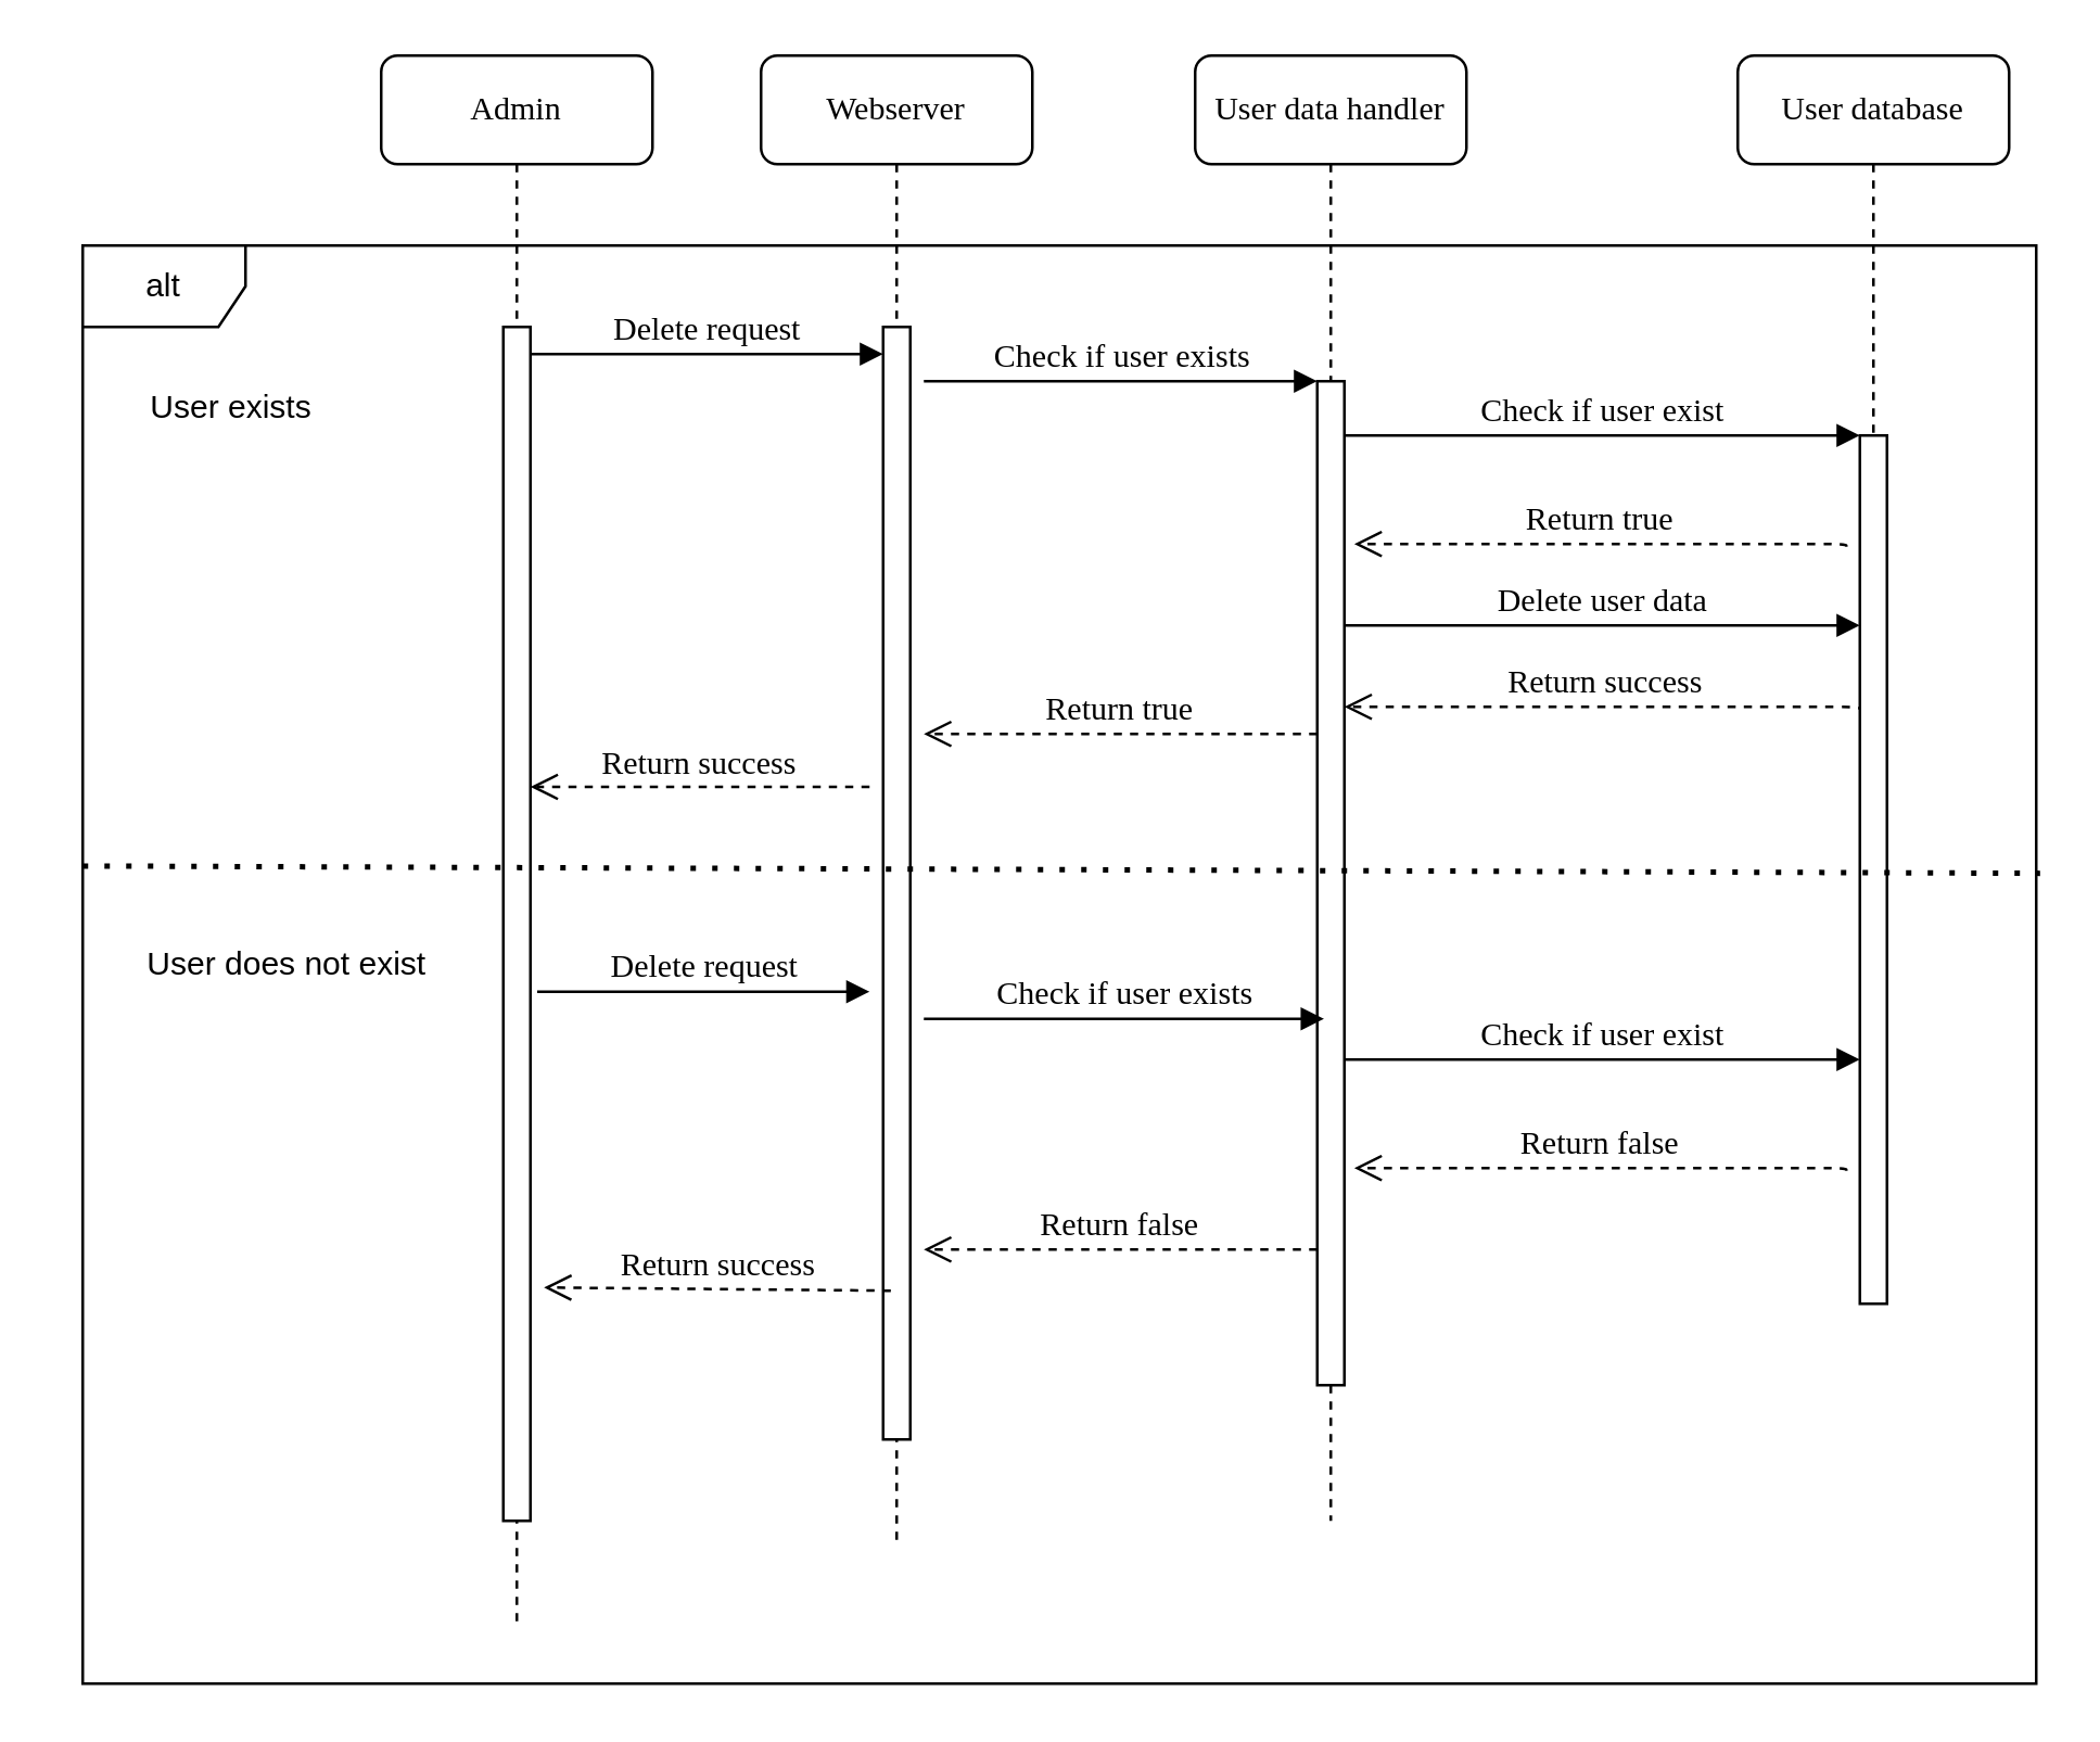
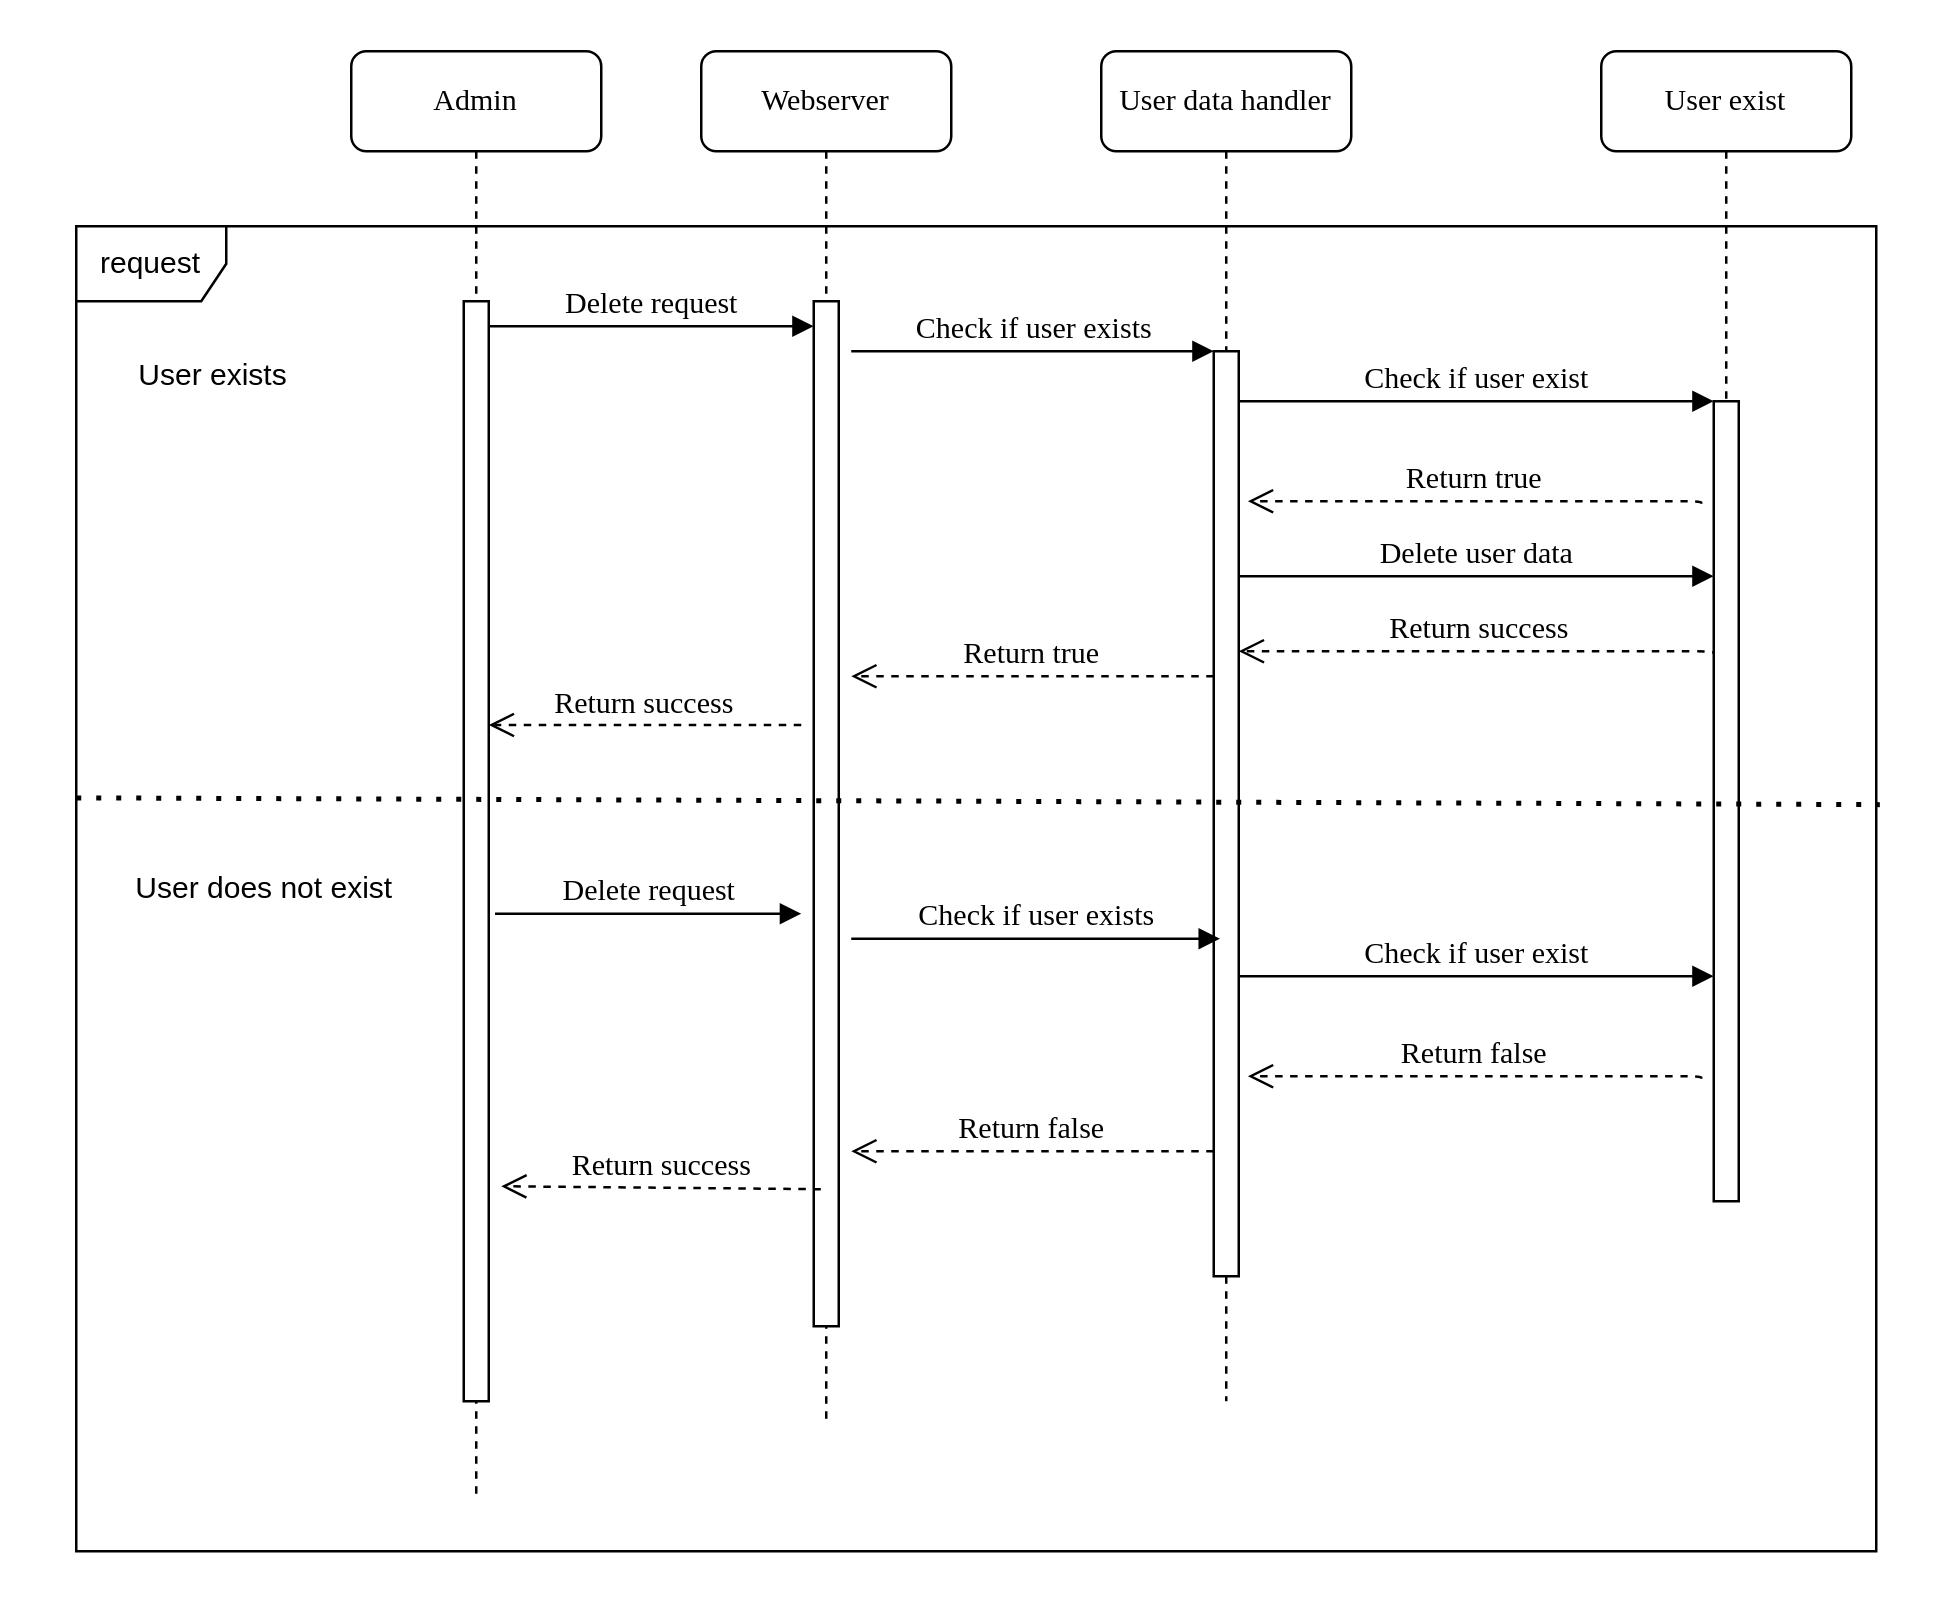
  <mxCell id="0" />
  <mxCell id="1" parent="0" />
- <mxCell id="2" value="alt" style="shape=umlFrame;whiteSpace=wrap;html=1;" vertex="1" parent="1"><mxGeometry x="30" y="90" width="720" height="530" as="geometry" /></mxCell>
+ <mxCell id="2" value="request" style="shape=umlFrame;whiteSpace=wrap;html=1;" vertex="1" parent="1"><mxGeometry x="30" y="90" width="720" height="530" as="geometry" /></mxCell>
  <mxCell id="3" value="User data handler" style="shape=umlLifeline;perimeter=lifelinePerimeter;whiteSpace=wrap;html=1;container=1;collapsible=0;recursiveResize=0;outlineConnect=0;rounded=1;shadow=0;comic=0;labelBackgroundColor=none;strokeWidth=1;fontFamily=Verdana;fontSize=12;align=center;" parent="1" vertex="1"><mxGeometry x="440" y="20" width="100" height="540" as="geometry" /></mxCell>
  <mxCell id="4" value="" style="html=1;points=[];perimeter=orthogonalPerimeter;rounded=0;shadow=0;comic=0;labelBackgroundColor=none;strokeWidth=1;fontFamily=Verdana;fontSize=12;align=center;" parent="3" vertex="1"><mxGeometry x="45" y="120" width="10" height="370" as="geometry" /></mxCell>
  <mxCell id="5" value="Return success" style="html=1;verticalAlign=bottom;endArrow=open;dashed=1;endSize=8;labelBackgroundColor=none;fontFamily=Verdana;fontSize=12;edgeStyle=elbowEdgeStyle;elbow=vertical;entryX=1.367;entryY=0.164;entryDx=0;entryDy=0;entryPerimeter=0;exitX=0.1;exitY=0.319;exitDx=0;exitDy=0;exitPerimeter=0;" parent="3" source="10" edge="1"><mxGeometry relative="1" as="geometry"><mxPoint x="55.0" y="240.68" as="targetPoint" /><Array as="points"><mxPoint x="256.33" y="240" /><mxPoint x="286.33" y="240" /></Array><mxPoint x="236.33" y="241" as="sourcePoint" /></mxGeometry></mxCell>
- <mxCell id="6" value="User database" style="shape=umlLifeline;perimeter=lifelinePerimeter;whiteSpace=wrap;html=1;container=1;collapsible=0;recursiveResize=0;outlineConnect=0;rounded=1;shadow=0;comic=0;labelBackgroundColor=none;strokeWidth=1;fontFamily=Verdana;fontSize=12;align=center;" parent="1" vertex="1"><mxGeometry x="640" y="20" width="100" height="260" as="geometry" /></mxCell>
+ <mxCell id="6" value="User exist" style="shape=umlLifeline;perimeter=lifelinePerimeter;whiteSpace=wrap;html=1;container=1;collapsible=0;recursiveResize=0;outlineConnect=0;rounded=1;shadow=0;comic=0;labelBackgroundColor=none;strokeWidth=1;fontFamily=Verdana;fontSize=12;align=center;" parent="1" vertex="1"><mxGeometry x="640" y="20" width="100" height="260" as="geometry" /></mxCell>
  <mxCell id="7" value="Webserver" style="shape=umlLifeline;perimeter=lifelinePerimeter;whiteSpace=wrap;html=1;container=1;collapsible=0;recursiveResize=0;outlineConnect=0;rounded=1;shadow=0;comic=0;labelBackgroundColor=none;strokeWidth=1;fontFamily=Verdana;fontSize=12;align=center;" parent="1" vertex="1"><mxGeometry x="280" y="20" width="100" height="550" as="geometry" /></mxCell>
  <mxCell id="8" value="" style="html=1;points=[];perimeter=orthogonalPerimeter;rounded=0;shadow=0;comic=0;labelBackgroundColor=none;strokeWidth=1;fontFamily=Verdana;fontSize=12;align=center;" parent="7" vertex="1"><mxGeometry x="45" y="100" width="10" height="410" as="geometry" /></mxCell>
  <mxCell id="9" value="Return success" style="html=1;verticalAlign=bottom;endArrow=open;dashed=1;endSize=8;labelBackgroundColor=none;fontFamily=Verdana;fontSize=12;" parent="7" edge="1"><mxGeometry relative="1" as="geometry"><mxPoint x="-85" y="269.5" as="targetPoint" /><mxPoint x="40" y="269.5" as="sourcePoint" /></mxGeometry></mxCell>
  <mxCell id="10" value="" style="html=1;points=[];perimeter=orthogonalPerimeter;rounded=0;shadow=0;comic=0;labelBackgroundColor=none;strokeWidth=1;fontFamily=Verdana;fontSize=12;align=center;" parent="1" vertex="1"><mxGeometry x="685" y="160" width="10" height="320" as="geometry" /></mxCell>
  <mxCell id="11" value="Check if user exist" style="html=1;verticalAlign=bottom;endArrow=block;labelBackgroundColor=none;fontFamily=Verdana;fontSize=12;edgeStyle=elbowEdgeStyle;elbow=vertical;" parent="1" source="4" target="10" edge="1"><mxGeometry relative="1" as="geometry"><mxPoint x="680" y="160" as="sourcePoint" /><Array as="points"><mxPoint x="630" y="160" /></Array></mxGeometry></mxCell>
  <mxCell id="12" value="Check if user exists" style="html=1;verticalAlign=bottom;endArrow=block;entryX=0;entryY=0;labelBackgroundColor=none;fontFamily=Verdana;fontSize=12;edgeStyle=elbowEdgeStyle;elbow=vertical;" parent="1" target="4" edge="1"><mxGeometry relative="1" as="geometry"><mxPoint x="340" y="140" as="sourcePoint" /></mxGeometry></mxCell>
  <mxCell id="13" value="Return true" style="html=1;verticalAlign=bottom;endArrow=open;dashed=1;endSize=8;labelBackgroundColor=none;fontFamily=Verdana;fontSize=12;edgeStyle=elbowEdgeStyle;elbow=vertical;entryX=1.367;entryY=0.164;entryDx=0;entryDy=0;entryPerimeter=0;" parent="1" target="4" edge="1"><mxGeometry relative="1" as="geometry"><mxPoint x="500" y="200" as="targetPoint" /><Array as="points"><mxPoint x="700" y="200" /><mxPoint x="730" y="200" /></Array><mxPoint x="680" y="201" as="sourcePoint" /></mxGeometry></mxCell>
  <mxCell id="14" value="User exists" style="text;html=1;strokeColor=none;fillColor=none;align=center;verticalAlign=middle;whiteSpace=wrap;rounded=0;" parent="1" vertex="1"><mxGeometry x="20" y="135" width="130" height="30" as="geometry" /></mxCell>
  <mxCell id="15" value="Admin" style="shape=umlLifeline;perimeter=lifelinePerimeter;whiteSpace=wrap;html=1;container=1;collapsible=0;recursiveResize=0;outlineConnect=0;rounded=1;shadow=0;comic=0;labelBackgroundColor=none;strokeWidth=1;fontFamily=Verdana;fontSize=12;align=center;" parent="1" vertex="1"><mxGeometry x="140" y="20" width="100" height="580" as="geometry" /></mxCell>
  <mxCell id="16" value="" style="html=1;points=[];perimeter=orthogonalPerimeter;rounded=0;shadow=0;comic=0;labelBackgroundColor=none;strokeWidth=1;fontFamily=Verdana;fontSize=12;align=center;" parent="15" vertex="1"><mxGeometry x="45" y="100" width="10" height="440" as="geometry" /></mxCell>
  <mxCell id="17" value="Delete request" style="html=1;verticalAlign=bottom;endArrow=block;entryX=0;entryY=0;labelBackgroundColor=none;fontFamily=Verdana;fontSize=12;edgeStyle=elbowEdgeStyle;elbow=vertical;" parent="1" edge="1"><mxGeometry relative="1" as="geometry"><mxPoint x="195" y="130" as="sourcePoint" /><mxPoint x="325" y="130" as="targetPoint" /></mxGeometry></mxCell>
  <mxCell id="18" value="Check if user exists" style="html=1;verticalAlign=bottom;endArrow=block;entryX=0;entryY=0;labelBackgroundColor=none;fontFamily=Verdana;fontSize=12;edgeStyle=elbowEdgeStyle;elbow=vertical;" parent="1" edge="1"><mxGeometry relative="1" as="geometry"><mxPoint x="340" y="375" as="sourcePoint" /><mxPoint x="487.5" y="375" as="targetPoint" /></mxGeometry></mxCell>
  <mxCell id="19" value="Delete request" style="html=1;verticalAlign=bottom;endArrow=block;labelBackgroundColor=none;fontFamily=Verdana;fontSize=12;edgeStyle=elbowEdgeStyle;elbow=vertical;" parent="1" edge="1"><mxGeometry relative="1" as="geometry"><mxPoint x="197.5" y="365" as="sourcePoint" /><mxPoint x="320" y="365" as="targetPoint" /></mxGeometry></mxCell>
  <mxCell id="20" value="Return false" style="html=1;verticalAlign=bottom;endArrow=open;dashed=1;endSize=8;exitX=0;exitY=0.95;labelBackgroundColor=none;fontFamily=Verdana;fontSize=12;" parent="1" edge="1"><mxGeometry relative="1" as="geometry"><mxPoint x="340" y="460" as="targetPoint" /><mxPoint x="485" y="460" as="sourcePoint" /></mxGeometry></mxCell>
  <mxCell id="21" value="Return success" style="html=1;verticalAlign=bottom;endArrow=open;dashed=1;endSize=8;exitX=-0.217;exitY=0.32;labelBackgroundColor=none;fontFamily=Verdana;fontSize=12;exitDx=0;exitDy=0;exitPerimeter=0;" parent="1" edge="1"><mxGeometry relative="1" as="geometry"><mxPoint x="200" y="474" as="targetPoint" /><mxPoint x="327.83" y="475.18" as="sourcePoint" /></mxGeometry></mxCell>
  <mxCell id="22" value="" style="endArrow=none;dashed=1;html=1;dashPattern=1 3;strokeWidth=2;rounded=0;entryX=1;entryY=0.415;entryDx=0;entryDy=0;entryPerimeter=0;exitX=-0.002;exitY=0.41;exitDx=0;exitDy=0;exitPerimeter=0;" parent="1" edge="1"><mxGeometry width="50" height="50" relative="1" as="geometry"><mxPoint x="30" y="318.65" as="sourcePoint" /><mxPoint x="751.44" y="321.35" as="targetPoint" /></mxGeometry></mxCell>
  <mxCell id="23" value="User does not exist" style="text;html=1;align=center;verticalAlign=middle;resizable=0;points=[];autosize=1;strokeColor=none;fillColor=none;" parent="1" vertex="1"><mxGeometry x="40" y="340" width="130" height="30" as="geometry" /></mxCell>
  <mxCell id="24" value="Delete user data" style="html=1;verticalAlign=bottom;endArrow=block;labelBackgroundColor=none;fontFamily=Verdana;fontSize=12;edgeStyle=elbowEdgeStyle;elbow=vertical;" parent="1" edge="1"><mxGeometry relative="1" as="geometry"><mxPoint x="495" y="230" as="sourcePoint" /><Array as="points"><mxPoint x="630" y="230" /></Array><mxPoint x="685" y="230" as="targetPoint" /></mxGeometry></mxCell>
  <mxCell id="25" value="Return true" style="html=1;verticalAlign=bottom;endArrow=open;dashed=1;endSize=8;exitX=0;exitY=0.95;labelBackgroundColor=none;fontFamily=Verdana;fontSize=12;" parent="1" edge="1"><mxGeometry relative="1" as="geometry"><mxPoint x="340" y="270" as="targetPoint" /><mxPoint x="485" y="270" as="sourcePoint" /></mxGeometry></mxCell>
  <mxCell id="26" value="Check if user exist" style="html=1;verticalAlign=bottom;endArrow=block;labelBackgroundColor=none;fontFamily=Verdana;fontSize=12;edgeStyle=elbowEdgeStyle;elbow=vertical;" parent="1" edge="1"><mxGeometry relative="1" as="geometry"><mxPoint x="495" y="390" as="sourcePoint" /><Array as="points"><mxPoint x="630" y="390" /></Array><mxPoint x="685" y="390" as="targetPoint" /></mxGeometry></mxCell>
  <mxCell id="27" value="Return false" style="html=1;verticalAlign=bottom;endArrow=open;dashed=1;endSize=8;labelBackgroundColor=none;fontFamily=Verdana;fontSize=12;edgeStyle=elbowEdgeStyle;elbow=vertical;entryX=1.367;entryY=0.164;entryDx=0;entryDy=0;entryPerimeter=0;" parent="1" edge="1"><mxGeometry relative="1" as="geometry"><mxPoint x="498.67" y="430.68" as="targetPoint" /><Array as="points"><mxPoint x="700" y="430" /><mxPoint x="730" y="430" /></Array><mxPoint x="680" y="431" as="sourcePoint" /></mxGeometry></mxCell>
